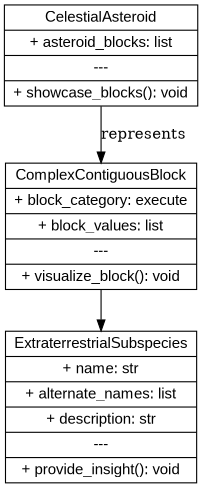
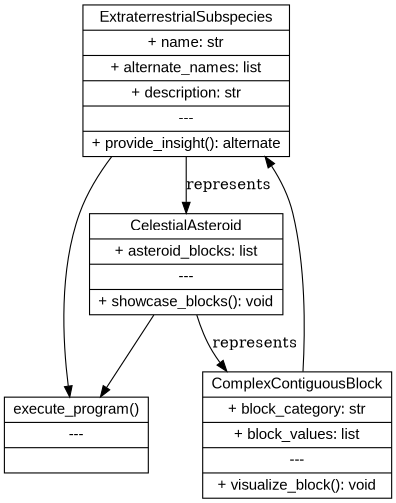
  digraph {
    node [fontname=Arial shape=record]
-   n1 [label="{ExtraterrestrialSubspecies|+ name: str|+ alternate_names: list|+ description: str|---|+ provide_insight(): void}"]
+   n1 [label="{ExtraterrestrialSubspecies|+ name: str|+ alternate_names: list|+ description: str|---|+ provide_insight(): alternate}"]
    n2 [label="{CelestialAsteroid|+ asteroid_blocks: list|---|+ showcase_blocks(): void}"]
-   n4 [label="{ComplexContiguousBlock|+ block_category: execute|+ block_values: list|---|+ visualize_block(): void}"]
+   n3 [label="{execute_program()|---|}"]
+   n4 [label="{ComplexContiguousBlock|+ block_category: str|+ block_values: list|---|+ visualize_block(): void}"]
+   n1 -> n2 [label=represents]
+   n1 -> n3
+   n2 -> n3
    n2 -> n4 [label=represents]
    n4 -> n1
  }
